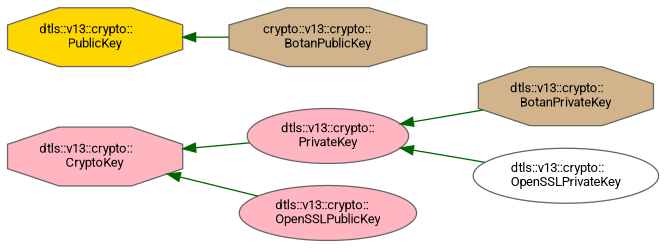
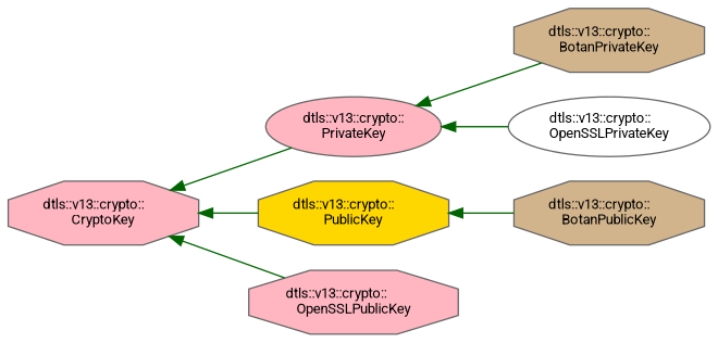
  digraph {
    fontname=Roboto
    rankdir=LR
    node [color=gray40 fillcolor=lightpink fontname=Roboto fontsize=10 shape=octagon style=filled]
    edge [color=darkgreen dir=back fontname=Roboto fontsize=10 labelfontname=Helvetica labelfontsize=10 style=solid]
    n1 [fontcolor=black height=0.2 label="dtls::v13::crypto::\lCryptoKey" width=0.4]
    n2 [height=0.2 label="dtls::v13::crypto::\lPrivateKey" shape=ellipse width=0.4]
    n3 [fillcolor=gold height=0.2 label="dtls::v13::crypto::\lPublicKey" width=0.4]
-   n4 [height=0.2 label="dtls::v13::crypto::\lOpenSSLPublicKey" shape=ellipse width=0.4]
+   n4 [height=0.2 label="dtls::v13::crypto::\lOpenSSLPublicKey" width=0.4]
    n5 [fillcolor=tan height=0.2 label="dtls::v13::crypto::\lBotanPrivateKey" width=0.4]
    n6 [fillcolor=white height=0.2 label="dtls::v13::crypto::\lOpenSSLPrivateKey" shape=ellipse width=0.4]
-   n7 [fillcolor=tan height=0.2 label="crypto::v13::crypto::\lBotanPublicKey" width=0.4]
+   n7 [fillcolor=tan height=0.2 label="dtls::v13::crypto::\lBotanPublicKey" width=0.4]
    n1 -> n2
+   n1 -> n3
    n1 -> n4
    n2 -> n5
    n2 -> n6
    n3 -> n7
  }
